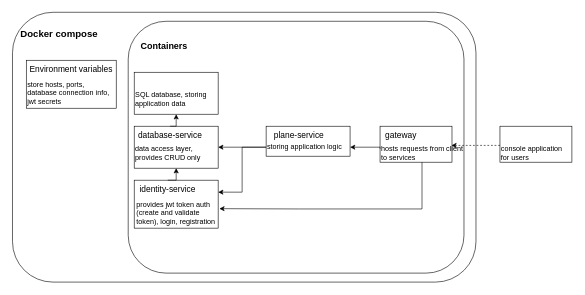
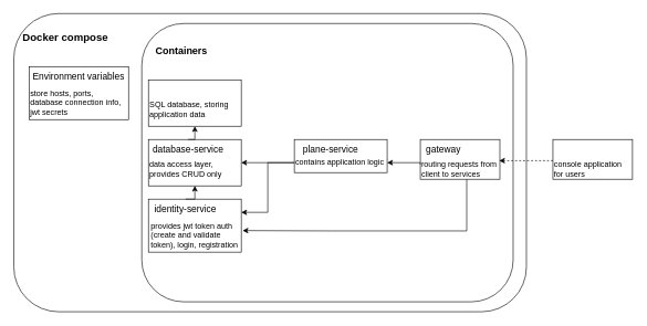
  <mxCell id="0" />
  <mxCell id="1" parent="0" />
  <mxCell id="2" value="" style="rounded=1;whiteSpace=wrap;html=1;" parent="1" vertex="1"><mxGeometry x="20" y="20" width="773" height="450" as="geometry" /></mxCell>
  <mxCell id="3" value="&lt;font style=&quot;font-size: 16px;&quot;&gt;&lt;b&gt;Docker compose&lt;/b&gt;&lt;/font&gt;" style="text;html=1;strokeColor=none;fillColor=none;align=center;verticalAlign=middle;whiteSpace=wrap;rounded=0;" parent="1" vertex="1"><mxGeometry x="23" y="40" width="150" height="30" as="geometry" /></mxCell>
  <mxCell id="4" value="" style="rounded=0;whiteSpace=wrap;html=1;" parent="1" vertex="1"><mxGeometry x="43" y="100" width="150" height="80" as="geometry" /></mxCell>
  <mxCell id="5" value="&lt;span style=&quot;font-size: 14px;&quot;&gt;Environment variables&lt;/span&gt;" style="text;html=1;strokeColor=none;fillColor=none;align=center;verticalAlign=middle;whiteSpace=wrap;rounded=0;" parent="1" vertex="1"><mxGeometry x="43" y="100" width="150" height="30" as="geometry" /></mxCell>
  <mxCell id="6" value="store hosts, ports, database connection info, jwt secrets" style="text;html=1;strokeColor=none;fillColor=none;align=left;verticalAlign=middle;whiteSpace=wrap;rounded=0;" parent="1" vertex="1"><mxGeometry x="43" y="140" width="150" height="30" as="geometry" /></mxCell>
  <mxCell id="7" value="" style="rounded=1;whiteSpace=wrap;html=1;" parent="1" vertex="1"><mxGeometry x="213" y="35" width="560" height="420" as="geometry" /></mxCell>
  <mxCell id="8" value="&lt;b&gt;&lt;font style=&quot;font-size: 15px;&quot;&gt;Containers&lt;/font&gt;&lt;/b&gt;" style="text;html=1;strokeColor=none;fillColor=none;align=center;verticalAlign=middle;whiteSpace=wrap;rounded=0;" parent="1" vertex="1"><mxGeometry x="243" y="60" width="60" height="30" as="geometry" /></mxCell>
  <mxCell id="9" value="" style="rounded=0;whiteSpace=wrap;html=1;" parent="1" vertex="1"><mxGeometry x="223" y="120" width="140" height="70" as="geometry" /></mxCell>
  <mxCell id="10" value="SQL database, storing application data" style="text;html=1;strokeColor=none;fillColor=none;align=left;verticalAlign=middle;whiteSpace=wrap;rounded=0;" parent="1" vertex="1"><mxGeometry x="223" y="150" width="136" height="30" as="geometry" /></mxCell>
  <mxCell id="11" value="" style="rounded=0;whiteSpace=wrap;html=1;" parent="1" vertex="1"><mxGeometry x="223" y="210" width="140" height="70" as="geometry" /></mxCell>
  <mxCell id="12" style="edgeStyle=orthogonalEdgeStyle;rounded=0;orthogonalLoop=1;jettySize=auto;html=1;exitX=0.5;exitY=0;exitDx=0;exitDy=0;entryX=0.5;entryY=1;entryDx=0;entryDy=0;" parent="1" source="13" target="9" edge="1"><mxGeometry relative="1" as="geometry" /></mxCell>
  <mxCell id="13" value="&lt;font style=&quot;font-size: 14px;&quot;&gt;database-service&lt;/font&gt;" style="text;html=1;strokeColor=none;fillColor=none;align=center;verticalAlign=middle;whiteSpace=wrap;rounded=0;" parent="1" vertex="1"><mxGeometry x="223" y="210" width="120" height="30" as="geometry" /></mxCell>
  <mxCell id="14" value="data access layer, provides CRUD only" style="text;html=1;strokeColor=none;fillColor=none;align=left;verticalAlign=middle;whiteSpace=wrap;rounded=0;" parent="1" vertex="1"><mxGeometry x="223" y="240" width="130" height="30" as="geometry" /></mxCell>
  <mxCell id="15" value="" style="rounded=0;whiteSpace=wrap;html=1;" parent="1" vertex="1"><mxGeometry x="223" y="300" width="140" height="80" as="geometry" /></mxCell>
  <mxCell id="16" style="edgeStyle=orthogonalEdgeStyle;rounded=0;orthogonalLoop=1;jettySize=auto;html=1;exitX=0.5;exitY=0;exitDx=0;exitDy=0;entryX=0.5;entryY=1;entryDx=0;entryDy=0;" parent="1" source="17" target="11" edge="1"><mxGeometry relative="1" as="geometry" /></mxCell>
  <mxCell id="17" value="&lt;font style=&quot;font-size: 14px;&quot;&gt;identity-service&lt;/font&gt;" style="text;html=1;strokeColor=none;fillColor=none;align=center;verticalAlign=middle;whiteSpace=wrap;rounded=0;" parent="1" vertex="1"><mxGeometry x="223" y="300" width="112" height="30" as="geometry" /></mxCell>
  <mxCell id="18" value="provides jwt token auth (create and validate token), login, registration" style="text;html=1;strokeColor=none;fillColor=none;align=left;verticalAlign=middle;whiteSpace=wrap;rounded=0;" parent="1" vertex="1"><mxGeometry x="225" y="340" width="140" height="30" as="geometry" /></mxCell>
  <mxCell id="19" value="" style="rounded=0;whiteSpace=wrap;html=1;" parent="1" vertex="1"><mxGeometry x="443" y="210" width="140" height="50" as="geometry" /></mxCell>
  <mxCell id="20" value="&lt;font style=&quot;font-size: 14px;&quot;&gt;plane-service&lt;/font&gt;" style="text;html=1;strokeColor=none;fillColor=none;align=center;verticalAlign=middle;whiteSpace=wrap;rounded=0;" parent="1" vertex="1"><mxGeometry x="443" y="210" width="110" height="30" as="geometry" /></mxCell>
  <mxCell id="21" style="edgeStyle=orthogonalEdgeStyle;rounded=0;orthogonalLoop=1;jettySize=auto;html=1;entryX=1;entryY=0.5;entryDx=0;entryDy=0;" parent="1" source="23" target="11" edge="1"><mxGeometry relative="1" as="geometry" /></mxCell>
  <mxCell id="22" style="edgeStyle=orthogonalEdgeStyle;rounded=0;orthogonalLoop=1;jettySize=auto;html=1;entryX=1;entryY=0.25;entryDx=0;entryDy=0;" parent="1" source="23" target="15" edge="1"><mxGeometry relative="1" as="geometry" /></mxCell>
- <mxCell id="23" value="storing application logic" style="text;html=1;strokeColor=none;fillColor=none;align=left;verticalAlign=middle;whiteSpace=wrap;rounded=0;" parent="1" vertex="1"><mxGeometry x="443" y="230" width="140" height="30" as="geometry" /></mxCell>
+ <mxCell id="23" value="contains application logic" style="text;html=1;strokeColor=none;fillColor=none;align=left;verticalAlign=middle;whiteSpace=wrap;rounded=0;" parent="1" vertex="1"><mxGeometry x="443" y="230" width="140" height="30" as="geometry" /></mxCell>
  <mxCell id="24" value="" style="rounded=0;whiteSpace=wrap;html=1;" parent="1" vertex="1"><mxGeometry x="633" y="210" width="120" height="60" as="geometry" /></mxCell>
  <mxCell id="25" value="&lt;font style=&quot;font-size: 14px;&quot;&gt;gateway&lt;/font&gt;" style="text;html=1;strokeColor=none;fillColor=none;align=center;verticalAlign=middle;whiteSpace=wrap;rounded=0;" parent="1" vertex="1"><mxGeometry x="633" y="210" width="70" height="30" as="geometry" /></mxCell>
  <mxCell id="26" style="edgeStyle=orthogonalEdgeStyle;rounded=0;orthogonalLoop=1;jettySize=auto;html=1;entryX=1;entryY=0.5;entryDx=0;entryDy=0;exitX=0;exitY=0.25;exitDx=0;exitDy=0;" parent="1" source="28" target="23" edge="1"><mxGeometry relative="1" as="geometry"><Array as="points"><mxPoint x="633" y="245" /></Array></mxGeometry></mxCell>
  <mxCell id="27" style="edgeStyle=orthogonalEdgeStyle;rounded=0;orthogonalLoop=1;jettySize=auto;html=1;entryX=1;entryY=0.25;entryDx=0;entryDy=0;" parent="1" source="28" target="18" edge="1"><mxGeometry relative="1" as="geometry"><Array as="points"><mxPoint x="703" y="348" /><mxPoint x="499" y="348" /></Array></mxGeometry></mxCell>
- <mxCell id="28" value="hosts requests from client to services" style="text;html=1;strokeColor=none;fillColor=none;align=left;verticalAlign=middle;whiteSpace=wrap;rounded=0;" parent="1" vertex="1"><mxGeometry x="633" y="240" width="140" height="30" as="geometry" /></mxCell>
+ <mxCell id="28" value="routing requests from client to services" style="text;html=1;strokeColor=none;fillColor=none;align=left;verticalAlign=middle;whiteSpace=wrap;rounded=0;" parent="1" vertex="1"><mxGeometry x="633" y="240" width="140" height="30" as="geometry" /></mxCell>
  <mxCell id="29" value="" style="rounded=0;whiteSpace=wrap;html=1;" parent="1" vertex="1"><mxGeometry x="833" y="210" width="120" height="60" as="geometry" /></mxCell>
  <mxCell id="30" value="console application for users" style="text;html=1;strokeColor=none;fillColor=none;align=left;verticalAlign=middle;whiteSpace=wrap;rounded=0;" parent="1" vertex="1"><mxGeometry x="833" y="240" width="110" height="30" as="geometry" /></mxCell>
  <mxCell id="31" style="edgeStyle=orthogonalEdgeStyle;rounded=0;orthogonalLoop=1;jettySize=auto;html=1;entryX=0.85;entryY=0.067;entryDx=0;entryDy=0;entryPerimeter=0;dashed=1;" parent="1" source="30" target="28" edge="1"><mxGeometry relative="1" as="geometry"><Array as="points"><mxPoint x="813" y="242" /><mxPoint x="813" y="242" /></Array></mxGeometry></mxCell>
